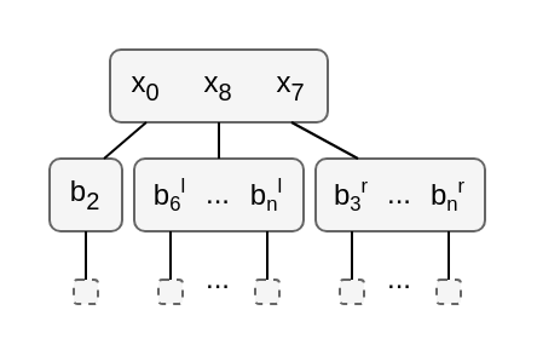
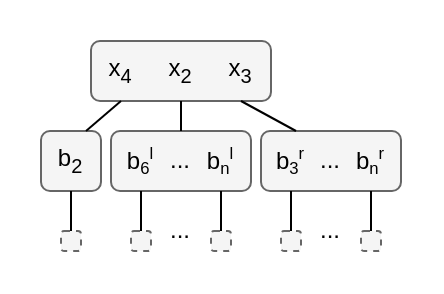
  <mxCell id="0" />
  <mxCell id="1" parent="0" />
  <mxCell id="2" value="" style="rounded=1;whiteSpace=wrap;html=1;fillColor=#f5f5f5;strokeColor=#666666;fontColor=#333333;" parent="1" vertex="1"><mxGeometry x="45" y="20" width="90" height="30" as="geometry" /></mxCell>
- <mxCell id="3" value="x&lt;sub&gt;0&lt;/sub&gt;" style="text;html=1;align=center;verticalAlign=middle;whiteSpace=wrap;rounded=1;fillColor=none;fontColor=#000000;" parent="1" vertex="1"><mxGeometry x="50" y="20" width="20" height="30" as="geometry" /></mxCell>
- <mxCell id="4" value="x&lt;sub&gt;8&lt;/sub&gt;" style="text;html=1;align=center;verticalAlign=middle;whiteSpace=wrap;rounded=1;fillColor=none;fontColor=#000000;" parent="1" vertex="1"><mxGeometry x="80" y="20" width="20" height="30" as="geometry" /></mxCell>
- <mxCell id="5" value="x&lt;sub&gt;7&lt;/sub&gt;" style="text;html=1;align=center;verticalAlign=middle;whiteSpace=wrap;rounded=1;fillColor=none;" parent="1" vertex="1"><mxGeometry x="110" y="20" width="20" height="30" as="geometry" /></mxCell>
+ <mxCell id="3" value="x&lt;sub&gt;4&lt;/sub&gt;" style="text;html=1;align=center;verticalAlign=middle;whiteSpace=wrap;rounded=1;fillColor=none;fontColor=#000000;" parent="1" vertex="1"><mxGeometry x="50" y="20" width="20" height="30" as="geometry" /></mxCell>
+ <mxCell id="4" value="x&lt;sub&gt;2&lt;/sub&gt;" style="text;html=1;align=center;verticalAlign=middle;whiteSpace=wrap;rounded=1;fillColor=none;fontColor=#000000;" parent="1" vertex="1"><mxGeometry x="80" y="20" width="20" height="30" as="geometry" /></mxCell>
+ <mxCell id="5" value="x&lt;sub&gt;3&lt;/sub&gt;" style="text;html=1;align=center;verticalAlign=middle;whiteSpace=wrap;rounded=1;fillColor=none;" parent="1" vertex="1"><mxGeometry x="110" y="20" width="20" height="30" as="geometry" /></mxCell>
  <mxCell id="6" value="" style="rounded=1;whiteSpace=wrap;html=1;fillColor=#f5f5f5;strokeColor=#666666;fontColor=#333333;" parent="1" vertex="1"><mxGeometry x="20" y="65" width="30" height="30" as="geometry" /></mxCell>
  <mxCell id="7" value="b&lt;sub&gt;2&lt;/sub&gt;" style="text;html=1;align=center;verticalAlign=middle;whiteSpace=wrap;rounded=1;fillColor=none;strokeColor=none;" parent="1" vertex="1"><mxGeometry x="25" y="65" width="20" height="30" as="geometry" /></mxCell>
  <mxCell id="8" value="" style="endArrow=none;html=1;exitX=0.75;exitY=0;exitDx=0;exitDy=0;entryX=0.5;entryY=1;entryDx=0;entryDy=0;" parent="1" source="6" target="3" edge="1"><mxGeometry width="50" height="50" relative="1" as="geometry"><mxPoint x="100" y="165" as="sourcePoint" /><mxPoint x="60" y="45" as="targetPoint" /></mxGeometry></mxCell>
  <mxCell id="9" value="" style="rounded=1;whiteSpace=wrap;html=1;fillColor=#f5f5f5;strokeColor=#666666;fontColor=#333333;" parent="1" vertex="1"><mxGeometry x="55" y="65" width="70" height="30" as="geometry" /></mxCell>
  <mxCell id="10" style="edgeStyle=none;html=1;exitX=0.5;exitY=1;exitDx=0;exitDy=0;entryX=0.5;entryY=0;entryDx=0;entryDy=0;endArrow=none;endFill=0;" parent="1" source="11" target="23" edge="1"><mxGeometry relative="1" as="geometry" /></mxCell>
  <mxCell id="11" value="b&lt;span style=&quot;font-size: 10px&quot;&gt;&lt;sub&gt;6&lt;/sub&gt;&lt;sup&gt;l&lt;/sup&gt;&lt;/span&gt;" style="text;html=1;align=center;verticalAlign=middle;whiteSpace=wrap;rounded=1;fillColor=none;" parent="1" vertex="1"><mxGeometry x="60" y="65" width="20" height="30" as="geometry" /></mxCell>
  <mxCell id="12" style="edgeStyle=none;html=1;exitX=0.5;exitY=1;exitDx=0;exitDy=0;entryX=0.5;entryY=0;entryDx=0;entryDy=0;endArrow=none;endFill=0;" parent="1" source="13" target="24" edge="1"><mxGeometry relative="1" as="geometry" /></mxCell>
  <mxCell id="13" value="b&lt;span style=&quot;font-size: 10px&quot;&gt;&lt;sub&gt;n&lt;/sub&gt;&lt;sup&gt;l&lt;/sup&gt;&lt;/span&gt;" style="text;html=1;align=center;verticalAlign=middle;whiteSpace=wrap;rounded=1;fillColor=none;" parent="1" vertex="1"><mxGeometry x="100" y="65" width="20" height="30" as="geometry" /></mxCell>
  <mxCell id="14" value="" style="endArrow=none;html=1;entryX=0.5;entryY=1;entryDx=0;entryDy=0;exitX=0.5;exitY=0;exitDx=0;exitDy=0;" parent="1" source="9" target="4" edge="1"><mxGeometry width="50" height="50" relative="1" as="geometry"><mxPoint x="90" y="125" as="sourcePoint" /><mxPoint x="140" y="75" as="targetPoint" /></mxGeometry></mxCell>
  <mxCell id="15" value="" style="rounded=1;whiteSpace=wrap;html=1;fillColor=#f5f5f5;strokeColor=#666666;fontColor=#333333;" parent="1" vertex="1"><mxGeometry x="130" y="65" width="70" height="30" as="geometry" /></mxCell>
  <mxCell id="16" style="edgeStyle=none;html=1;exitX=0.5;exitY=1;exitDx=0;exitDy=0;entryX=0.5;entryY=0;entryDx=0;entryDy=0;endArrow=none;endFill=0;" parent="1" source="17" target="25" edge="1"><mxGeometry relative="1" as="geometry" /></mxCell>
  <mxCell id="17" value="b&lt;span style=&quot;font-size: 10px&quot;&gt;&lt;sub&gt;3&lt;/sub&gt;&lt;sup&gt;r&lt;/sup&gt;&lt;/span&gt;" style="text;html=1;align=center;verticalAlign=middle;whiteSpace=wrap;rounded=1;fillColor=none;" parent="1" vertex="1"><mxGeometry x="135" y="65" width="20" height="30" as="geometry" /></mxCell>
  <mxCell id="18" style="edgeStyle=none;html=1;exitX=0.5;exitY=1;exitDx=0;exitDy=0;entryX=0.5;entryY=0;entryDx=0;entryDy=0;endArrow=none;endFill=0;" parent="1" source="19" target="26" edge="1"><mxGeometry relative="1" as="geometry" /></mxCell>
  <mxCell id="19" value="b&lt;span style=&quot;font-size: 10px&quot;&gt;&lt;sub&gt;n&lt;/sub&gt;&lt;sup&gt;r&lt;/sup&gt;&lt;/span&gt;" style="text;html=1;align=center;verticalAlign=middle;whiteSpace=wrap;rounded=1;fillColor=none;" parent="1" vertex="1"><mxGeometry x="175" y="65" width="20" height="30" as="geometry" /></mxCell>
  <mxCell id="20" value="" style="endArrow=none;html=1;entryX=0.5;entryY=1;entryDx=0;entryDy=0;exitX=0.25;exitY=0;exitDx=0;exitDy=0;" parent="1" source="15" target="5" edge="1"><mxGeometry width="50" height="50" relative="1" as="geometry"><mxPoint x="120" y="115" as="sourcePoint" /><mxPoint x="170" y="65" as="targetPoint" /></mxGeometry></mxCell>
  <mxCell id="21" value="" style="rounded=1;whiteSpace=wrap;html=1;fillColor=#f5f5f5;fontColor=#333333;strokeColor=#666666;dashed=1;" parent="1" vertex="1"><mxGeometry x="30" y="115" width="10" height="10" as="geometry" /></mxCell>
  <mxCell id="22" value="" style="endArrow=none;html=1;exitX=0.5;exitY=1;exitDx=0;exitDy=0;entryX=0.5;entryY=0;entryDx=0;entryDy=0;" parent="1" source="7" target="21" edge="1"><mxGeometry width="50" height="50" relative="1" as="geometry"><mxPoint x="83" y="95" as="sourcePoint" /><mxPoint x="133" y="45" as="targetPoint" /></mxGeometry></mxCell>
  <mxCell id="23" value="" style="rounded=1;whiteSpace=wrap;html=1;fillColor=#f5f5f5;fontColor=#333333;strokeColor=#666666;dashed=1;" parent="1" vertex="1"><mxGeometry x="65" y="115" width="10" height="10" as="geometry" /></mxCell>
  <mxCell id="24" value="" style="rounded=1;whiteSpace=wrap;html=1;fillColor=#f5f5f5;fontColor=#333333;strokeColor=#666666;dashed=1;" parent="1" vertex="1"><mxGeometry x="105" y="115" width="10" height="10" as="geometry" /></mxCell>
  <mxCell id="25" value="" style="rounded=1;whiteSpace=wrap;html=1;fillColor=#f5f5f5;fontColor=#333333;strokeColor=#666666;dashed=1;" parent="1" vertex="1"><mxGeometry x="140" y="115" width="10" height="10" as="geometry" /></mxCell>
  <mxCell id="26" value="" style="rounded=1;whiteSpace=wrap;html=1;fillColor=#f5f5f5;fontColor=#333333;strokeColor=#666666;dashed=1;" parent="1" vertex="1"><mxGeometry x="180" y="115" width="10" height="10" as="geometry" /></mxCell>
  <mxCell id="27" value="..." style="text;html=1;strokeColor=none;fillColor=none;align=center;verticalAlign=middle;whiteSpace=wrap;rounded=0;" parent="1" vertex="1"><mxGeometry x="80" y="105" width="20" height="20" as="geometry" /></mxCell>
  <mxCell id="28" value="..." style="text;html=1;strokeColor=none;fillColor=none;align=center;verticalAlign=middle;whiteSpace=wrap;rounded=0;" parent="1" vertex="1"><mxGeometry x="155" y="105" width="20" height="20" as="geometry" /></mxCell>
  <mxCell id="29" value="..." style="text;html=1;strokeColor=none;fillColor=none;align=center;verticalAlign=middle;whiteSpace=wrap;rounded=0;" parent="1" vertex="1"><mxGeometry x="80" y="70" width="20" height="20" as="geometry" /></mxCell>
  <mxCell id="30" value="..." style="text;html=1;strokeColor=none;fillColor=none;align=center;verticalAlign=middle;whiteSpace=wrap;rounded=0;" parent="1" vertex="1"><mxGeometry x="155" y="70" width="20" height="20" as="geometry" /></mxCell>
